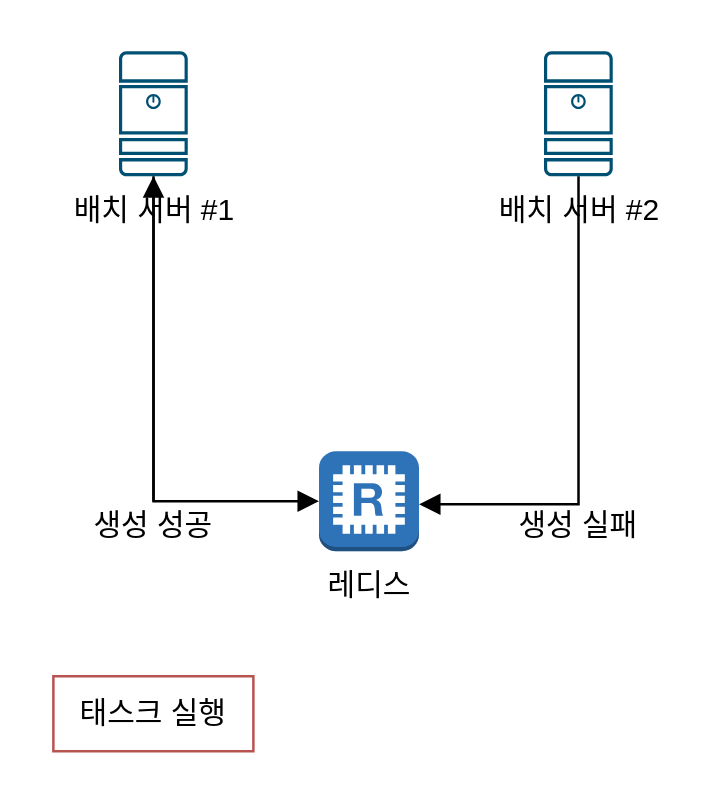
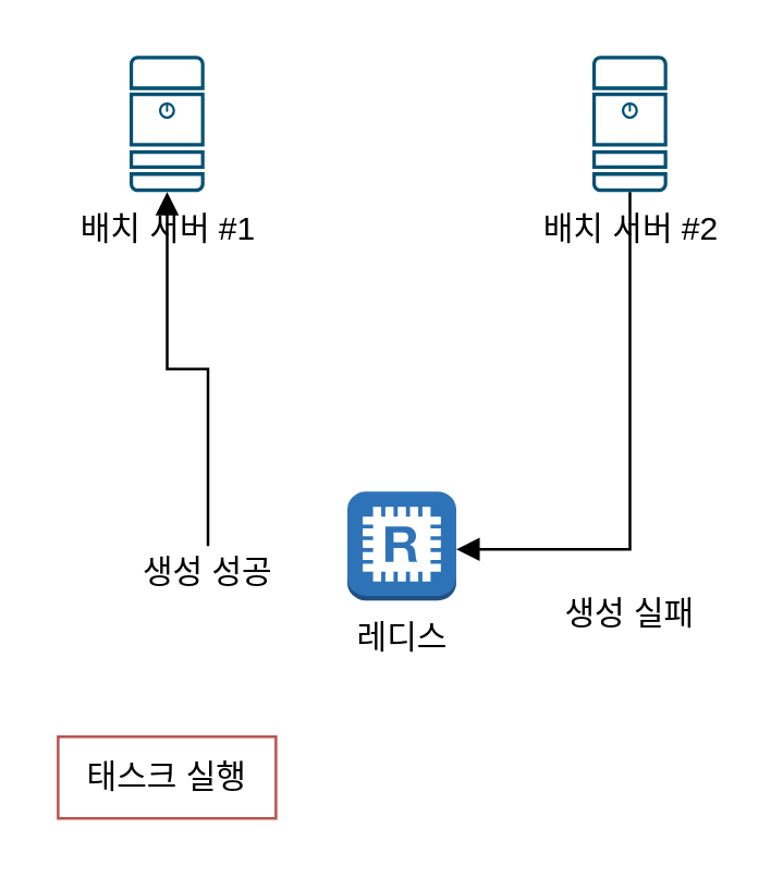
  <mxCell id="0" />
  <mxCell id="1" parent="0" />
  <mxCell id="2" value="배치 서버 #1" style="sketch=0;points=[[0.015,0.015,0],[0.985,0.015,0],[0.985,0.985,0],[0.015,0.985,0],[0.25,0,0],[0.5,0,0],[0.75,0,0],[1,0.25,0],[1,0.5,0],[1,0.75,0],[0.75,1,0],[0.5,1,0],[0.25,1,0],[0,0.75,0],[0,0.5,0],[0,0.25,0]];verticalLabelPosition=bottom;html=1;verticalAlign=top;aspect=fixed;align=center;pointerEvents=1;shape=mxgraph.cisco19.server;fillColor=#005073;strokeColor=none;" vertex="1" parent="1"><mxGeometry x="47" y="20" width="27.5" height="50" as="geometry" /></mxCell>
  <mxCell id="3" value="배치 서버 #2" style="sketch=0;points=[[0.015,0.015,0],[0.985,0.015,0],[0.985,0.985,0],[0.015,0.985,0],[0.25,0,0],[0.5,0,0],[0.75,0,0],[1,0.25,0],[1,0.5,0],[1,0.75,0],[0.75,1,0],[0.5,1,0],[0.25,1,0],[0,0.75,0],[0,0.5,0],[0,0.25,0]];verticalLabelPosition=bottom;html=1;verticalAlign=top;aspect=fixed;align=center;pointerEvents=1;shape=mxgraph.cisco19.server;fillColor=#005073;strokeColor=none;" vertex="1" parent="1"><mxGeometry x="217" y="20" width="27.5" height="50" as="geometry" /></mxCell>
  <mxCell id="4" value="레디스" style="outlineConnect=0;dashed=0;verticalLabelPosition=bottom;verticalAlign=top;align=center;html=1;shape=mxgraph.aws3.redis;fillColor=#2E73B8;gradientColor=none;" vertex="1" parent="1"><mxGeometry x="127" y="180" width="40" height="40" as="geometry" /></mxCell>
- <mxCell id="5" style="edgeStyle=orthogonalEdgeStyle;rounded=0;orthogonalLoop=1;jettySize=auto;html=1;entryX=0;entryY=0.5;entryDx=0;entryDy=0;entryPerimeter=0;endArrow=block;endFill=1;" edge="1" parent="1" source="2" target="4"><mxGeometry relative="1" as="geometry"><Array as="points"><mxPoint x="61" y="200" /></Array></mxGeometry></mxCell>
  <mxCell id="6" style="edgeStyle=orthogonalEdgeStyle;rounded=0;orthogonalLoop=1;jettySize=auto;html=1;entryX=1;entryY=0.53;entryDx=0;entryDy=0;entryPerimeter=0;endArrow=block;endFill=1;" edge="1" parent="1" source="3" target="4"><mxGeometry relative="1" as="geometry"><Array as="points"><mxPoint x="231" y="201" /></Array></mxGeometry></mxCell>
  <mxCell id="7" value="" style="edgeStyle=orthogonalEdgeStyle;rounded=0;orthogonalLoop=1;jettySize=auto;html=1;endArrow=block;endFill=1;" edge="1" parent="1" source="8" target="2"><mxGeometry relative="1" as="geometry" /></mxCell>
- <mxCell id="8" value="생성 성공" style="text;html=1;strokeColor=none;fillColor=none;align=center;verticalAlign=middle;whiteSpace=wrap;rounded=0;" vertex="1" parent="1"><mxGeometry x="30.75" y="200" width="60" height="20" as="geometry" /></mxCell>
- <mxCell id="9" value="생성 실패" style="text;html=1;strokeColor=none;fillColor=none;align=center;verticalAlign=middle;whiteSpace=wrap;rounded=0;" vertex="1" parent="1"><mxGeometry x="200.75" y="200" width="60" height="20" as="geometry" /></mxCell>
+ <mxCell id="8" value="생성 성공" style="text;html=1;strokeColor=none;fillColor=none;align=center;verticalAlign=middle;whiteSpace=wrap;rounded=0;" vertex="1" parent="1"><mxGeometry x="45.75" y="200" width="60" height="20" as="geometry" /></mxCell>
+ <mxCell id="9" value="생성 실패" style="text;html=1;strokeColor=none;fillColor=none;align=center;verticalAlign=middle;whiteSpace=wrap;rounded=0;" vertex="1" parent="1"><mxGeometry x="200.75" y="215" width="60" height="20" as="geometry" /></mxCell>
  <mxCell id="10" value="태스크 실행" style="rounded=0;whiteSpace=wrap;html=1;fillColor=#ffffff;strokeColor=#b85450;" vertex="1" parent="1"><mxGeometry x="20.75" y="270" width="80" height="30" as="geometry" /></mxCell>
